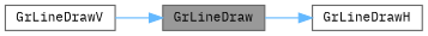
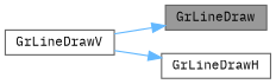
  digraph {
    fontname="IBM Plex Mono"
    rankdir=LR
    node [color=grey40 fillcolor=white fontname="IBM Plex Mono" fontsize=10 shape=box style=filled]
    edge [color=steelblue1 fontname="IBM Plex Mono" fontsize=10 labelfontname=Helvetica labelfontsize=10 style=solid]
    n1 [color=gray40 fillcolor=grey60 fontcolor=black height=0.2 label=GrLineDraw width=0.4]
    n2 [height=0.2 label=GrLineDrawH width=0.4]
    n3 [height=0.2 label=GrLineDrawV width=0.4]
-   n1 -> n2
+   n3 -> n2
    n3 -> n1
  }
